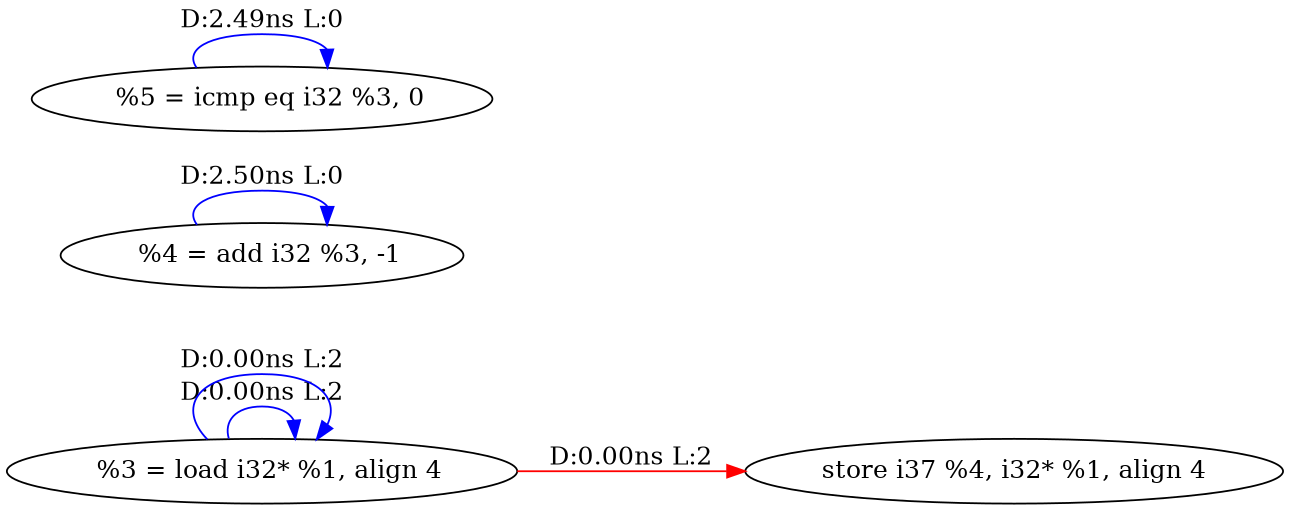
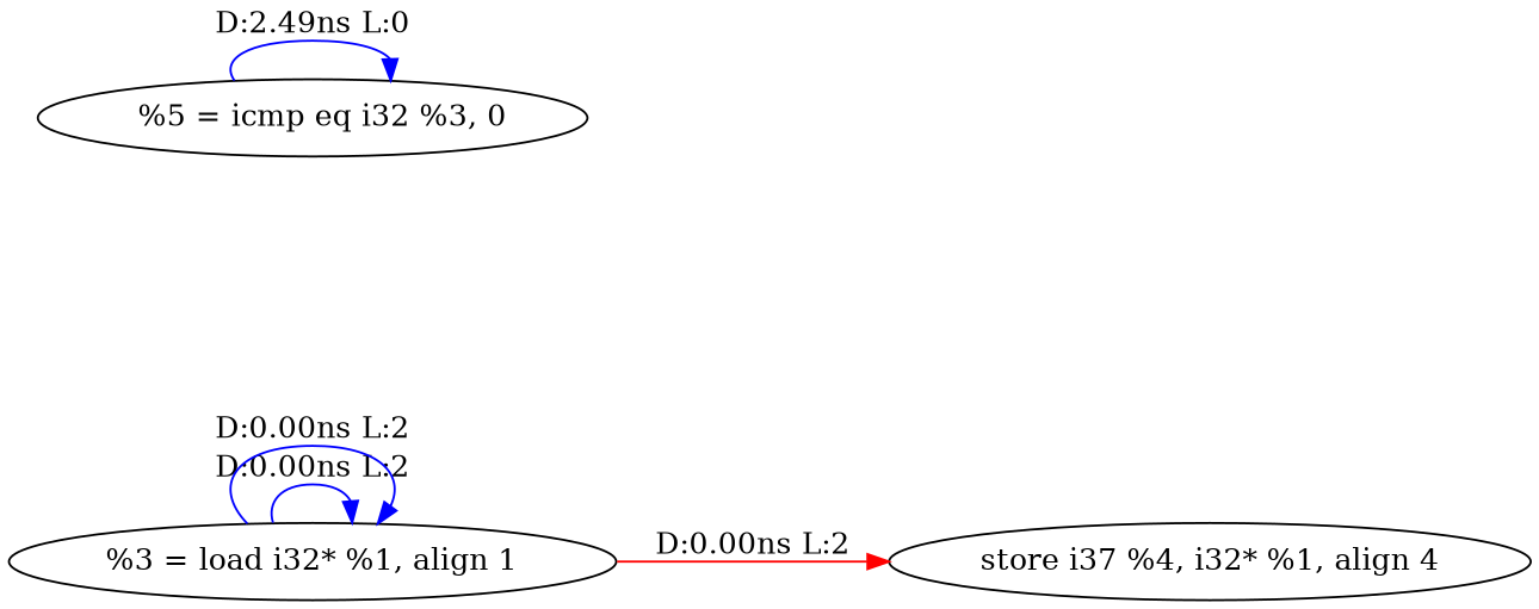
  digraph {
    rankdir=LR
    edge [color=blue]
-   n1 [label="  %3 = load i32* %1, align 4"]
+   n1 [label="%3 = load i32* %1, align 1"]
    n2 [label="store i37 %4, i32* %1, align 4"]
-   n3 [label="  %4 = add i32 %3, -1"]
    n4 [label="  %5 = icmp eq i32 %3, 0"]
    n1 -> n1 [label="D:0.00ns L:2"]
    n1 -> n1 [label="D:0.00ns L:2"]
    n1 -> n2 [color=red label="D:0.00ns L:2"]
-   n3 -> n3 [label="D:2.50ns L:0"]
    n4 -> n4 [label="D:2.49ns L:0"]
  }
